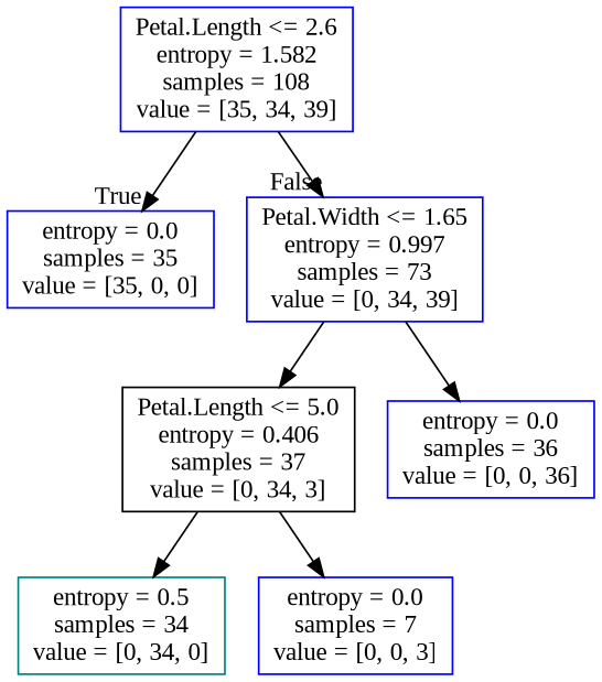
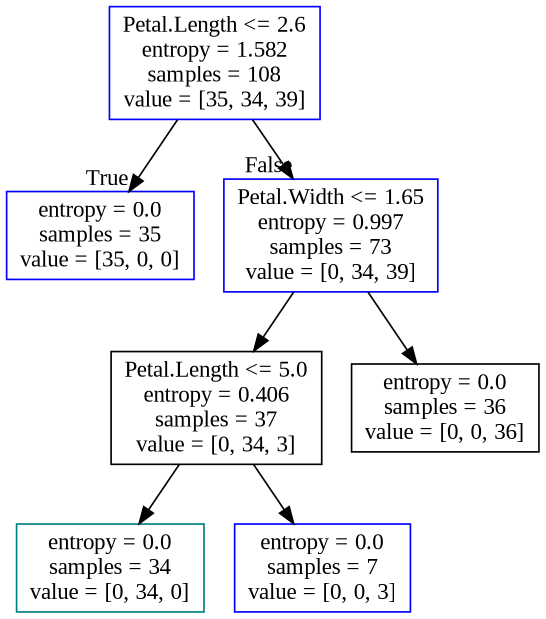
  digraph {
    fontname="Liberation Serif"
    node [color=blue fontname="Liberation Serif" shape=box]
    edge [fontname="Liberation Serif"]
    n1 [label="Petal.Length <= 2.6\nentropy = 1.582\nsamples = 108\nvalue = [35, 34, 39]"]
    n2 [label="entropy = 0.0\nsamples = 35\nvalue = [35, 0, 0]"]
    n3 [label="Petal.Width <= 1.65\nentropy = 0.997\nsamples = 73\nvalue = [0, 34, 39]"]
    n4 [color=black label="Petal.Length <= 5.0\nentropy = 0.406\nsamples = 37\nvalue = [0, 34, 3]"]
-   n5 [label="entropy = 0.0\nsamples = 36\nvalue = [0, 0, 36]"]
-   n6 [color=teal label="entropy = 0.5\nsamples = 34\nvalue = [0, 34, 0]"]
+   n5 [color=black label="entropy = 0.0\nsamples = 36\nvalue = [0, 0, 36]"]
+   n6 [color=teal label="entropy = 0.0\nsamples = 34\nvalue = [0, 34, 0]"]
    n7 [label="entropy = 0.0\nsamples = 7\nvalue = [0, 0, 3]"]
    n1 -> n2 [headlabel=True labelangle=45 labeldistance=2.5]
    n1 -> n3 [headlabel=False labelangle=-45 labeldistance=2.5]
    n3 -> n4
    n3 -> n5
    n4 -> n6
    n4 -> n7
  }
